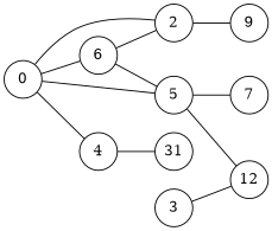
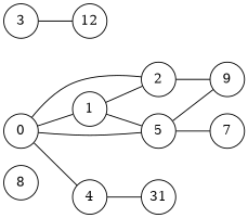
  graph {
    rankdir=LR
    node [fixedsize=true shape=circle]
+   8 [height=0.5 width=0.5]
    0 [height=0.5 width=0.5]
-   1 [height=0.5 width=0.5 label=6]
+   1 [height=0.5 width=0.5]
    2 [height=0.5 width=0.5]
    5 [height=0.5 width=0.5]
    4 [height=0.5 width=0.5]
    9 [height=0.5 width=0.5]
    7 [height=0.5 width=0.5]
    3 [height=0.5 width=0.5]
    n10 [height=0.5 label=12 width=0.5]
    n11 [height=0.5 label=31 width=0.5]
    0 -- 1
    0 -- 2
    0 -- 5
    0 -- 4
    1 -- 2
    1 -- 5
    2 -- 9
-   5 -- n10
+   5 -- 9
    5 -- 7
    4 -- n11
    3 -- n10
  }
